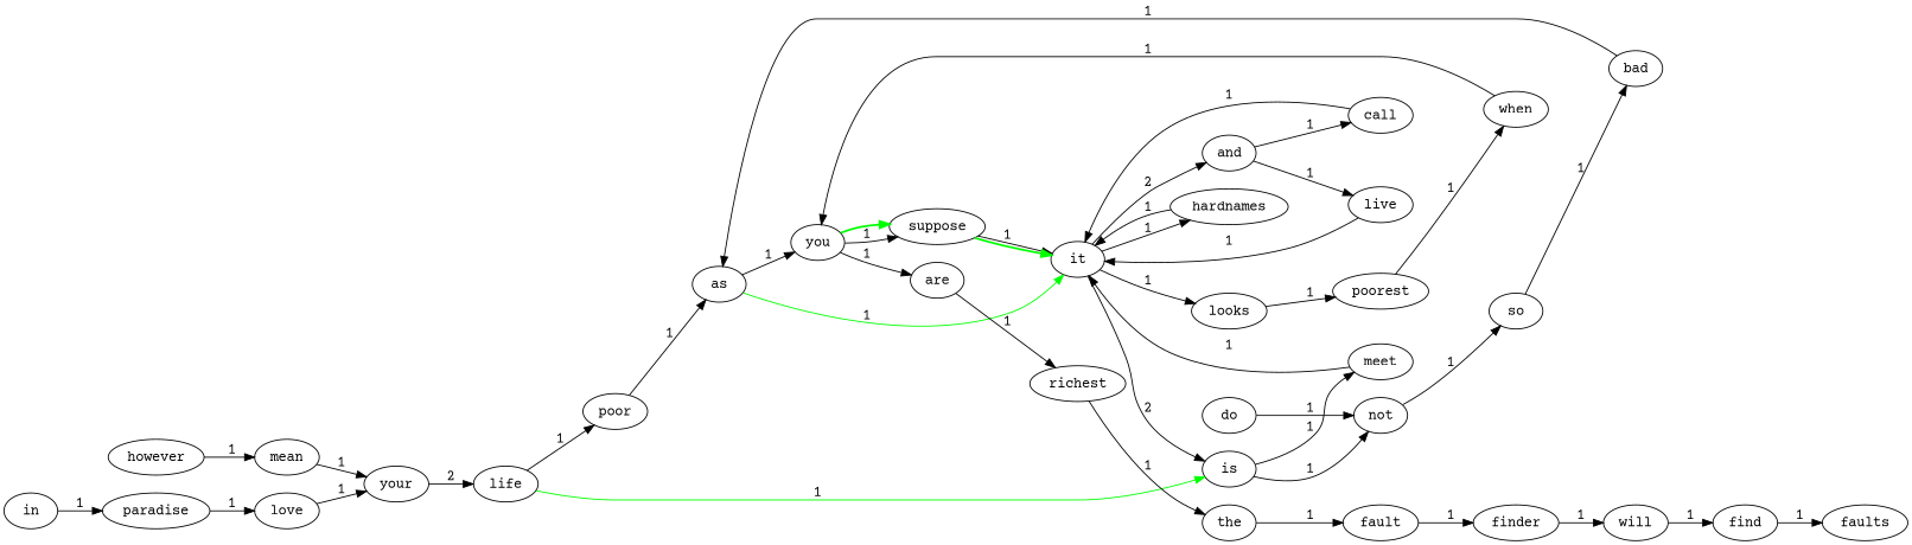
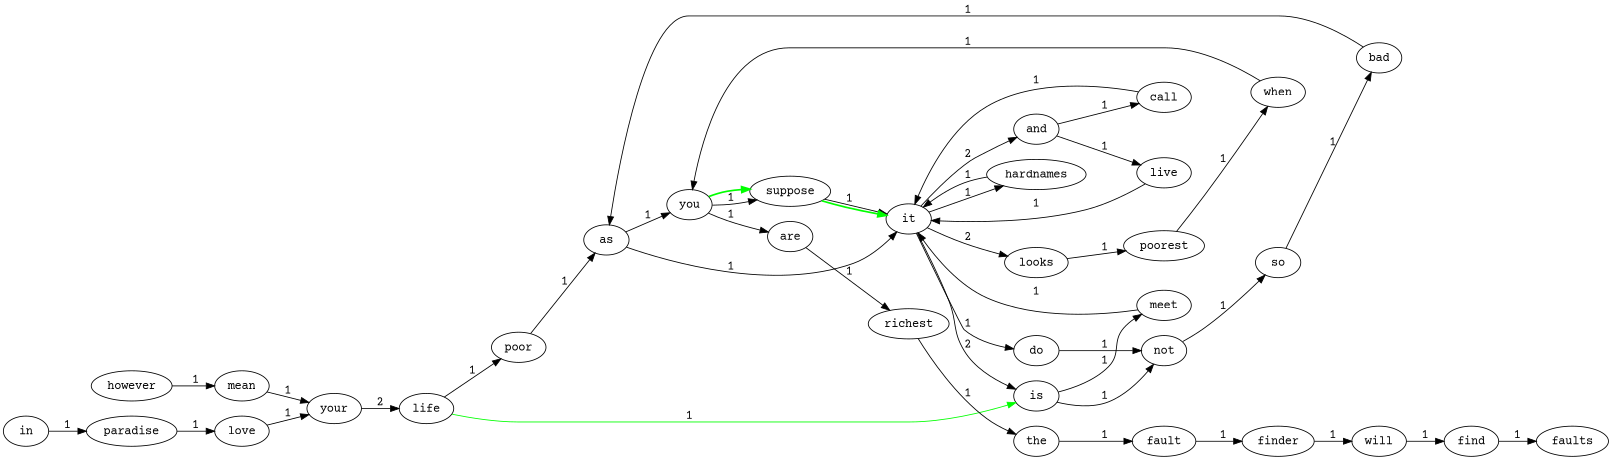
  digraph {
    fontname="Courier Prime"
    rankdir=LR
    node [fontname="Courier Prime"]
    edge [fontname="Courier Prime"]
    however
    mean
    your
    life
    love
    poor
    is
    bad
    as
    you
    it
    are
    suppose
    do
    looks
    and
    hardnames
    not
    meet
    so
    when
    richest
    in
    paradise
    poorest
    the
    fault
    call
    live
    find
    faults
    will
    finder
    however -> mean [label=1]
    mean -> your [label=1]
    your -> life [label=2]
    life -> poor [label=1]
    life -> is [color=green label=1]
    love -> your [label=1]
    poor -> as [label=1]
    is -> not [label=1]
    is -> meet [label=1]
    bad -> as [label=1]
    as -> you [label=1]
-   as -> it [label=1 color=green]
+   as -> it [label=1]
    you -> are [label=1]
    you -> suppose [label=1]
    you -> suppose [color=green penwidth=2.0]
    it -> is [label=2]
-   it -> looks [label=1]
+   it -> do [label=1]
+   it -> looks [label=2]
    it -> and [label=2]
    it -> hardnames [label=1]
    are -> richest [label=1]
    suppose -> it [label=1]
    suppose -> it [color=green penwidth=2.0]
    do -> not [label=1]
    looks -> poorest [label=1]
    and -> call [label=1]
    and -> live [label=1]
    hardnames -> it [label=1]
    not -> so [label=1]
    meet -> it [label=1]
    so -> bad [label=1]
    when -> you [label=1]
    richest -> the [label=1]
    in -> paradise [label=1]
    paradise -> love [label=1]
    poorest -> when [label=1]
    the -> fault [label=1]
    fault -> finder [label=1]
    call -> it [label=1]
    live -> it [label=1]
    find -> faults [label=1]
    will -> find [label=1]
    finder -> will [label=1]
  }
